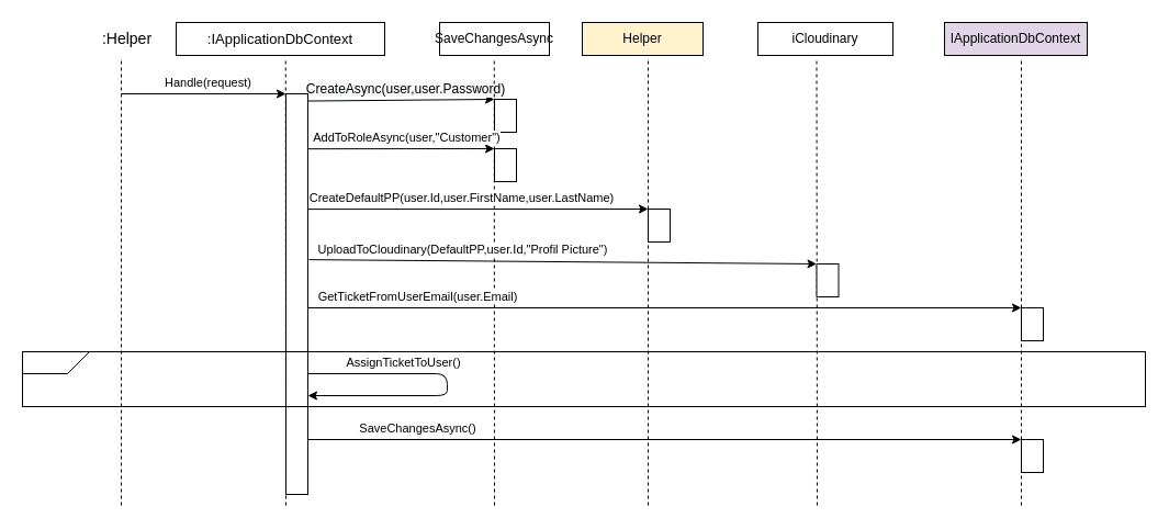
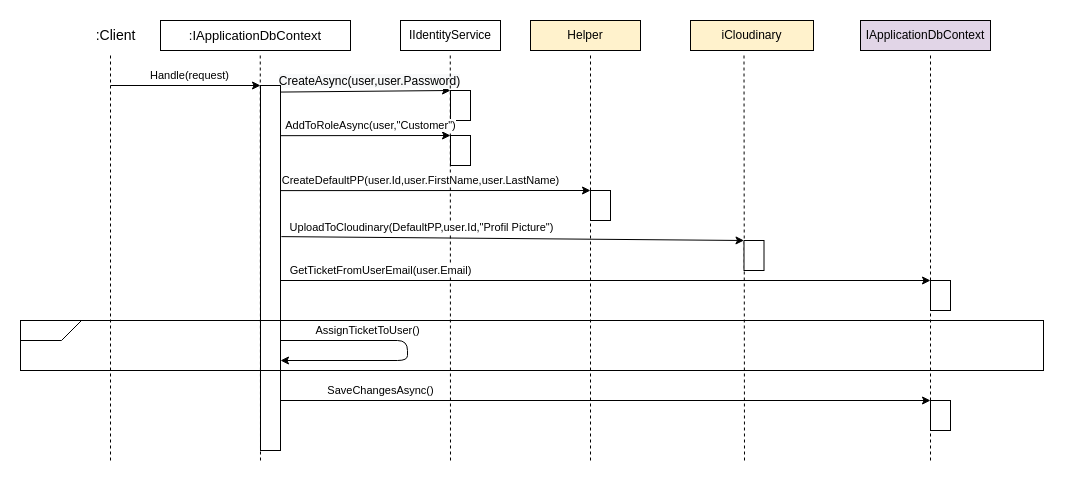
  <mxCell id="0" />
  <mxCell id="1" parent="0" />
  <mxCell id="2" value="IApplicationDbContext" style="rounded=0;whiteSpace=wrap;html=1;fillColor=#e1d5e7;" parent="1" vertex="1"><mxGeometry x="860" y="20" width="130" height="30" as="geometry" /></mxCell>
  <mxCell id="3" value="&lt;span style=&quot;font-size: 13px;&quot;&gt;:&lt;/span&gt;&lt;span style=&quot;font-size: 13px;&quot;&gt;IApplicationDbContext&lt;/span&gt;" style="rounded=0;whiteSpace=wrap;html=1;fontSize=13;" parent="1" vertex="1"><mxGeometry x="160" y="20" width="190" height="30" as="geometry" /></mxCell>
  <mxCell id="4" value="Handle(request)" style="endArrow=classic;html=1;" parent="1" edge="1"><mxGeometry x="0.059" y="10" width="50" height="50" relative="1" as="geometry"><mxPoint x="110" y="85" as="sourcePoint" /><mxPoint x="260" y="85" as="targetPoint" /><mxPoint as="offset" /></mxGeometry></mxCell>
  <mxCell id="5" value="&lt;span style=&quot;font-size: 12px ; text-align: left ; background-color: rgb(248 , 249 , 250)&quot;&gt;CreateAsync(user,user.Password)&lt;/span&gt;" style="endArrow=classic;html=1;exitX=0.975;exitY=0.018;exitDx=0;exitDy=0;exitPerimeter=0;entryX=0;entryY=0;entryDx=0;entryDy=0;" parent="1" source="9" target="10" edge="1"><mxGeometry x="0.059" y="10" width="50" height="50" relative="1" as="geometry"><mxPoint x="380" y="135" as="sourcePoint" /><mxPoint x="430" y="94" as="targetPoint" /><mxPoint as="offset" /></mxGeometry></mxCell>
  <mxCell id="6" value="" style="endArrow=none;dashed=1;html=1;fontSize=11;" parent="1" edge="1"><mxGeometry width="50" height="50" relative="1" as="geometry"><mxPoint x="110" y="460" as="sourcePoint" /><mxPoint x="110" y="55" as="targetPoint" /></mxGeometry></mxCell>
  <mxCell id="7" value="" style="endArrow=none;dashed=1;html=1;fontSize=11;" parent="1" edge="1"><mxGeometry width="50" height="50" relative="1" as="geometry"><mxPoint x="260" y="460" as="sourcePoint" /><mxPoint x="259.76" y="55" as="targetPoint" /></mxGeometry></mxCell>
  <mxCell id="8" value="" style="endArrow=none;dashed=1;html=1;fontSize=11;" parent="1" edge="1"><mxGeometry width="50" height="50" relative="1" as="geometry"><mxPoint x="450" y="460" as="sourcePoint" /><mxPoint x="449.77" y="55" as="targetPoint" /></mxGeometry></mxCell>
  <mxCell id="9" value="" style="rounded=0;whiteSpace=wrap;html=1;fontSize=11;" parent="1" vertex="1"><mxGeometry x="260" y="85" width="20" height="365" as="geometry" /></mxCell>
  <mxCell id="10" value="" style="rounded=0;whiteSpace=wrap;html=1;fontSize=11;" parent="1" vertex="1"><mxGeometry x="450" y="90" width="20" height="30" as="geometry" /></mxCell>
- <mxCell id="11" value=":Helper" style="text;html=1;align=center;verticalAlign=middle;resizable=0;points=[];autosize=1;fontSize=14;" parent="1" vertex="1"><mxGeometry x="85" y="25" width="60" height="20" as="geometry" /></mxCell>
+ <mxCell id="11" value=":Client" style="text;html=1;align=center;verticalAlign=middle;resizable=0;points=[];autosize=1;fontSize=14;" parent="1" vertex="1"><mxGeometry x="85" y="25" width="60" height="20" as="geometry" /></mxCell>
  <mxCell id="12" value="" style="endArrow=none;dashed=1;html=1;fontSize=11;" parent="1" edge="1"><mxGeometry width="50" height="50" relative="1" as="geometry"><mxPoint x="744" y="460" as="sourcePoint" /><mxPoint x="743.5" y="55" as="targetPoint" /></mxGeometry></mxCell>
- <mxCell id="13" value="iCloudinary" style="rounded=0;whiteSpace=wrap;html=1;" parent="1" vertex="1"><mxGeometry x="690" y="20" width="123" height="30" as="geometry" /></mxCell>
+ <mxCell id="13" value="iCloudinary" style="rounded=0;whiteSpace=wrap;html=1;fillColor=#fff2cc;" parent="1" vertex="1"><mxGeometry x="690" y="20" width="123" height="30" as="geometry" /></mxCell>
  <mxCell id="14" value="" style="rounded=0;whiteSpace=wrap;html=1;fontSize=11;" parent="1" vertex="1"><mxGeometry x="590" y="190" width="20" height="30" as="geometry" /></mxCell>
- <mxCell id="15" value="SaveChangesAsync" style="rounded=0;whiteSpace=wrap;html=1;" parent="1" vertex="1"><mxGeometry x="400" y="20" width="100" height="30" as="geometry" /></mxCell>
+ <mxCell id="15" value="IIdentityService" style="rounded=0;whiteSpace=wrap;html=1;" parent="1" vertex="1"><mxGeometry x="400" y="20" width="100" height="30" as="geometry" /></mxCell>
  <mxCell id="16" value="AddToRoleAsync(user,&quot;Customer&quot;)" style="endArrow=classic;html=1;exitX=1.012;exitY=0.034;exitDx=0;exitDy=0;exitPerimeter=0;entryX=0;entryY=0;entryDx=0;entryDy=0;" parent="1" target="17" edge="1"><mxGeometry x="0.059" y="10" width="50" height="50" relative="1" as="geometry"><mxPoint x="280" y="135.18" as="sourcePoint" /><mxPoint x="610" y="135" as="targetPoint" /><mxPoint as="offset" /></mxGeometry></mxCell>
  <mxCell id="17" value="" style="rounded=0;whiteSpace=wrap;html=1;fontSize=11;" parent="1" vertex="1"><mxGeometry x="450" y="135" width="20" height="30" as="geometry" /></mxCell>
  <mxCell id="18" value="&lt;span style=&quot;font-family: &amp;#34;helvetica&amp;#34;&quot;&gt;CreateDefaultPP(user.Id,user.FirstName,user.LastName)&lt;/span&gt;" style="endArrow=classic;html=1;exitX=1.001;exitY=0.288;exitDx=0;exitDy=0;exitPerimeter=0;" parent="1" source="9" edge="1"><mxGeometry x="-0.099" y="10" width="50" height="50" relative="1" as="geometry"><mxPoint x="282" y="180" as="sourcePoint" /><mxPoint x="590" y="190" as="targetPoint" /><mxPoint as="offset" /></mxGeometry></mxCell>
  <mxCell id="19" value="" style="rounded=0;whiteSpace=wrap;html=1;fontSize=11;" parent="1" vertex="1"><mxGeometry x="743.5" y="240" width="20" height="30" as="geometry" /></mxCell>
  <mxCell id="20" value="UploadToCloudinary(DefaultPP,user.Id,&quot;Profil Picture&quot;)" style="endArrow=classic;html=1;exitX=1.044;exitY=0.414;exitDx=0;exitDy=0;exitPerimeter=0;entryX=0;entryY=0;entryDx=0;entryDy=0;" parent="1" source="9" target="19" edge="1"><mxGeometry x="-0.396" y="10" width="50" height="50" relative="1" as="geometry"><mxPoint x="280" y="255.18" as="sourcePoint" /><mxPoint x="740" y="235" as="targetPoint" /><mxPoint as="offset" /></mxGeometry></mxCell>
  <mxCell id="21" value="" style="rounded=0;whiteSpace=wrap;html=1;fontSize=11;" parent="1" vertex="1"><mxGeometry x="930" y="280" width="20" height="30" as="geometry" /></mxCell>
  <mxCell id="22" value="GetTicketFromUserEmail(user.Email)" style="endArrow=classic;html=1;entryX=0;entryY=0;entryDx=0;entryDy=0;" parent="1" target="21" edge="1"><mxGeometry x="-0.692" y="10" width="50" height="50" relative="1" as="geometry"><mxPoint x="280" y="280" as="sourcePoint" /><mxPoint x="730" y="295" as="targetPoint" /><mxPoint as="offset" /></mxGeometry></mxCell>
  <mxCell id="23" value="AssignTicketToUser()" style="endArrow=classic;html=1;" parent="1" edge="1"><mxGeometry x="-0.365" y="10" width="50" height="50" relative="1" as="geometry"><mxPoint x="280" y="340" as="sourcePoint" /><mxPoint x="280" y="360" as="targetPoint" /><mxPoint as="offset" /><Array as="points"><mxPoint x="407" y="340" /><mxPoint x="407" y="360" /></Array></mxGeometry></mxCell>
  <mxCell id="24" value="Helper" style="rounded=0;whiteSpace=wrap;html=1;fillColor=#fff2cc;" parent="1" vertex="1"><mxGeometry x="530" y="20" width="110" height="30" as="geometry" /></mxCell>
  <mxCell id="25" value="" style="endArrow=none;dashed=1;html=1;fontSize=11;" parent="1" edge="1"><mxGeometry width="50" height="50" relative="1" as="geometry"><mxPoint x="590" y="460" as="sourcePoint" /><mxPoint x="590" y="55" as="targetPoint" /></mxGeometry></mxCell>
  <mxCell id="26" value="" style="endArrow=none;dashed=1;html=1;fontSize=11;" parent="1" edge="1"><mxGeometry width="50" height="50" relative="1" as="geometry"><mxPoint x="930" y="460" as="sourcePoint" /><mxPoint x="930" y="55" as="targetPoint" /></mxGeometry></mxCell>
  <mxCell id="27" value="" style="rounded=0;whiteSpace=wrap;html=1;fillColor=none;" parent="1" vertex="1"><mxGeometry x="20" y="320" width="1023" height="50" as="geometry" /></mxCell>
  <mxCell id="28" value="" style="verticalLabelPosition=bottom;verticalAlign=top;html=1;shape=card;whiteSpace=wrap;size=20;arcSize=12;fillColor=none;rotation=-180;" parent="1" vertex="1"><mxGeometry x="20" y="320" width="61" height="20" as="geometry" /></mxCell>
  <mxCell id="29" value="" style="rounded=0;whiteSpace=wrap;html=1;fontSize=11;" parent="1" vertex="1"><mxGeometry x="930" y="400" width="20" height="30" as="geometry" /></mxCell>
  <mxCell id="30" value="SaveChangesAsync()" style="endArrow=classic;html=1;entryX=0;entryY=0;entryDx=0;entryDy=0;" parent="1" target="29" edge="1"><mxGeometry x="-0.692" y="10" width="50" height="50" relative="1" as="geometry"><mxPoint x="280" y="400" as="sourcePoint" /><mxPoint x="730" y="415" as="targetPoint" /><mxPoint as="offset" /></mxGeometry></mxCell>
